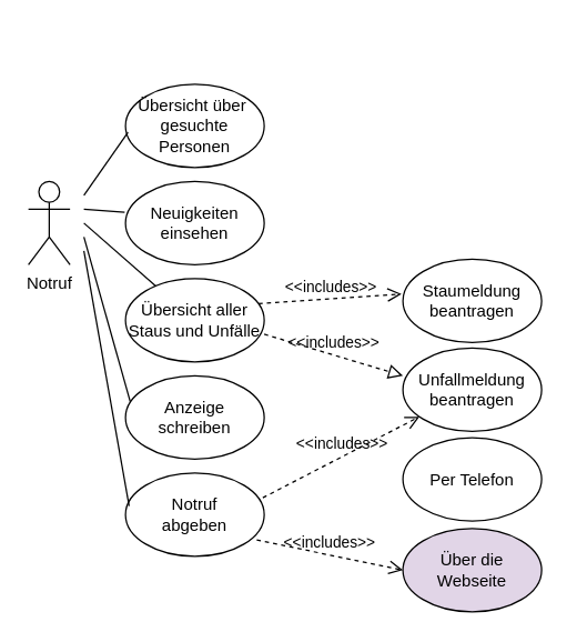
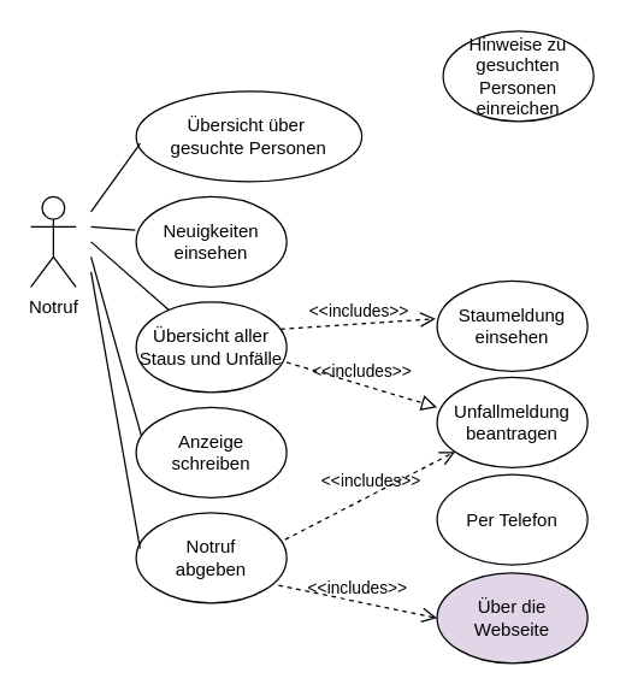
  <mxCell id="0" />
  <mxCell id="1" parent="0" />
  <mxCell id="2" value="Notruf" style="shape=umlActor;verticalLabelPosition=bottom;verticalAlign=top;html=1;outlineConnect=0;" vertex="1" parent="1"><mxGeometry x="20" y="130" width="30" height="60" as="geometry" /></mxCell>
- <mxCell id="3" value="Übersicht über&amp;nbsp;&lt;br&gt;gesuchte Personen" style="ellipse;whiteSpace=wrap;html=1;" vertex="1" parent="1"><mxGeometry x="90" y="60" width="100" height="60" as="geometry" /></mxCell>
+ <mxCell id="3" value="Übersicht über&amp;nbsp;&lt;br&gt;gesuchte Personen" style="ellipse;whiteSpace=wrap;html=1;" vertex="1" parent="1"><mxGeometry x="90" y="60" width="150" height="60" as="geometry" /></mxCell>
  <mxCell id="4" value="Neuigkeiten&lt;br&gt;einsehen" style="ellipse;whiteSpace=wrap;html=1;" vertex="1" parent="1"><mxGeometry x="90" y="130" width="100" height="60" as="geometry" /></mxCell>
  <mxCell id="5" value="Übersicht aller&lt;br&gt;Staus und Unfälle" style="ellipse;whiteSpace=wrap;html=1;" vertex="1" parent="1"><mxGeometry x="90" y="200" width="100" height="60" as="geometry" /></mxCell>
- <mxCell id="6" value="Staumeldung&lt;br&gt;beantragen" style="ellipse;whiteSpace=wrap;html=1;" vertex="1" parent="1"><mxGeometry x="290" y="186" width="100" height="60" as="geometry" /></mxCell>
+ <mxCell id="6" value="Staumeldung&lt;br&gt;einsehen" style="ellipse;whiteSpace=wrap;html=1;" vertex="1" parent="1"><mxGeometry x="290" y="186" width="100" height="60" as="geometry" /></mxCell>
  <mxCell id="7" value="Unfallmeldung&lt;br&gt;beantragen" style="ellipse;whiteSpace=wrap;html=1;" vertex="1" parent="1"><mxGeometry x="290" y="250" width="100" height="60" as="geometry" /></mxCell>
+ <mxCell id="8" value="Hinweise zu&lt;br&gt;gesuchten Personen&lt;br&gt;einreichen" style="ellipse;whiteSpace=wrap;html=1;" vertex="1" parent="1"><mxGeometry x="294" y="20" width="100" height="60" as="geometry" /></mxCell>
  <mxCell id="9" value="Anzeige&lt;br&gt;schreiben" style="ellipse;whiteSpace=wrap;html=1;" vertex="1" parent="1"><mxGeometry x="90" y="270" width="100" height="60" as="geometry" /></mxCell>
  <mxCell id="10" value="Notruf&lt;br&gt;abgeben" style="ellipse;whiteSpace=wrap;html=1;" vertex="1" parent="1"><mxGeometry x="90" y="340" width="100" height="60" as="geometry" /></mxCell>
  <mxCell id="11" value="Per Telefon" style="ellipse;whiteSpace=wrap;html=1;" vertex="1" parent="1"><mxGeometry x="290" y="314.5" width="100" height="60" as="geometry" /></mxCell>
  <mxCell id="12" value="Über die&lt;br&gt;Webseite" style="ellipse;whiteSpace=wrap;html=1;fillColor=#e1d5e7;" vertex="1" parent="1"><mxGeometry x="290" y="380" width="100" height="60" as="geometry" /></mxCell>
  <mxCell id="13" value="" style="endArrow=none;html=1;rounded=0;entryX=0.018;entryY=0.577;entryDx=0;entryDy=0;entryPerimeter=0;" edge="1" parent="1" target="3"><mxGeometry width="50" height="50" relative="1" as="geometry"><mxPoint x="60" y="140" as="sourcePoint" /><mxPoint x="390" y="230" as="targetPoint" /></mxGeometry></mxCell>
  <mxCell id="14" value="" style="endArrow=none;html=1;rounded=0;entryX=-0.006;entryY=0.37;entryDx=0;entryDy=0;entryPerimeter=0;" edge="1" parent="1" target="4"><mxGeometry width="50" height="50" relative="1" as="geometry"><mxPoint x="60" y="150" as="sourcePoint" /><mxPoint x="101.8" y="104.62" as="targetPoint" /></mxGeometry></mxCell>
  <mxCell id="15" value="" style="endArrow=none;html=1;rounded=0;" edge="1" parent="1" target="5"><mxGeometry width="50" height="50" relative="1" as="geometry"><mxPoint x="60" y="160" as="sourcePoint" /><mxPoint x="111.8" y="114.62" as="targetPoint" /></mxGeometry></mxCell>
  <mxCell id="16" value="" style="endArrow=none;html=1;rounded=0;entryX=0.034;entryY=0.31;entryDx=0;entryDy=0;entryPerimeter=0;" edge="1" parent="1" target="9"><mxGeometry width="50" height="50" relative="1" as="geometry"><mxPoint x="60" y="170" as="sourcePoint" /><mxPoint x="121.8" y="124.62" as="targetPoint" /></mxGeometry></mxCell>
  <mxCell id="17" value="" style="endArrow=none;html=1;rounded=0;entryX=0.026;entryY=0.397;entryDx=0;entryDy=0;entryPerimeter=0;" edge="1" parent="1" target="10"><mxGeometry width="50" height="50" relative="1" as="geometry"><mxPoint x="60" y="180" as="sourcePoint" /><mxPoint x="131.8" y="134.62" as="targetPoint" /></mxGeometry></mxCell>
  <mxCell id="18" value="&amp;lt;&amp;lt;includes&amp;gt;&amp;gt;" style="endArrow=open;startArrow=none;endFill=0;startFill=0;endSize=8;html=1;verticalAlign=bottom;dashed=1;labelBackgroundColor=none;rounded=0;exitX=1;exitY=0.5;exitDx=0;exitDy=0;entryX=-0.01;entryY=0.417;entryDx=0;entryDy=0;entryPerimeter=0;" edge="1" parent="1" target="6"><mxGeometry width="160" relative="1" as="geometry"><mxPoint x="185.89" y="218.08" as="sourcePoint" /><mxPoint x="294.005" y="189.998" as="targetPoint" /></mxGeometry></mxCell>
  <mxCell id="19" value="&amp;lt;&amp;lt;includes&amp;gt;&amp;gt;" style="endArrow=block;startArrow=none;endFill=0;startFill=0;endSize=8;html=1;verticalAlign=bottom;dashed=1;labelBackgroundColor=none;rounded=0;exitX=1;exitY=0.667;exitDx=0;exitDy=0;exitPerimeter=0;entryX=0;entryY=0.333;entryDx=0;entryDy=0;entryPerimeter=0;" edge="1" parent="1" source="5" target="7"><mxGeometry width="160" relative="1" as="geometry"><mxPoint x="210" y="110" as="sourcePoint" /><mxPoint x="318.115" y="81.918" as="targetPoint" /></mxGeometry></mxCell>
  <mxCell id="20" value="&amp;lt;&amp;lt;includes&amp;gt;&amp;gt;" style="endArrow=open;startArrow=none;endFill=0;startFill=0;endSize=8;html=1;verticalAlign=bottom;dashed=1;labelBackgroundColor=none;rounded=0;exitX=0.99;exitY=0.297;exitDx=0;exitDy=0;exitPerimeter=0;" edge="1" parent="1" source="10" target="7"><mxGeometry width="160" relative="1" as="geometry"><mxPoint x="220" y="120" as="sourcePoint" /><mxPoint x="328.115" y="91.918" as="targetPoint" /></mxGeometry></mxCell>
  <mxCell id="21" value="&amp;lt;&amp;lt;includes&amp;gt;&amp;gt;" style="endArrow=open;startArrow=none;endFill=0;startFill=0;endSize=8;html=1;verticalAlign=bottom;dashed=1;labelBackgroundColor=none;rounded=0;exitX=0.946;exitY=0.803;exitDx=0;exitDy=0;exitPerimeter=0;entryX=0;entryY=0.5;entryDx=0;entryDy=0;" edge="1" parent="1" source="10" target="12"><mxGeometry width="160" relative="1" as="geometry"><mxPoint x="230" y="130" as="sourcePoint" /><mxPoint x="338.115" y="101.918" as="targetPoint" /></mxGeometry></mxCell>
